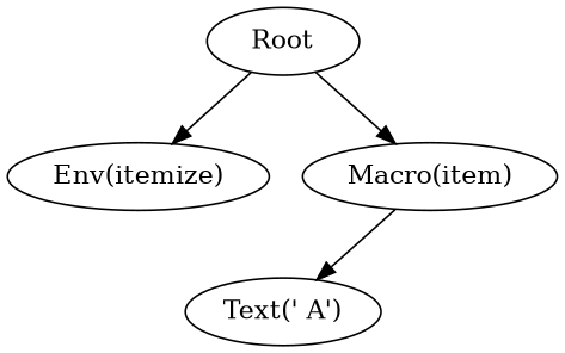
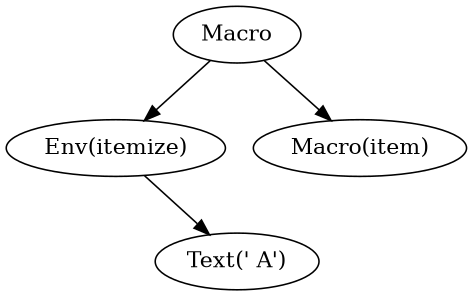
  digraph {
-   Root
+   Root [label=Macro]
    "Env(itemize)"
    "Macro(item)"
    "Text(' A')"
    Root -> "Env(itemize)"
    Root -> "Macro(item)"
-   "Macro(item)" -> "Text(' A')"
+   "Env(itemize)" -> "Text(' A')"
  }
